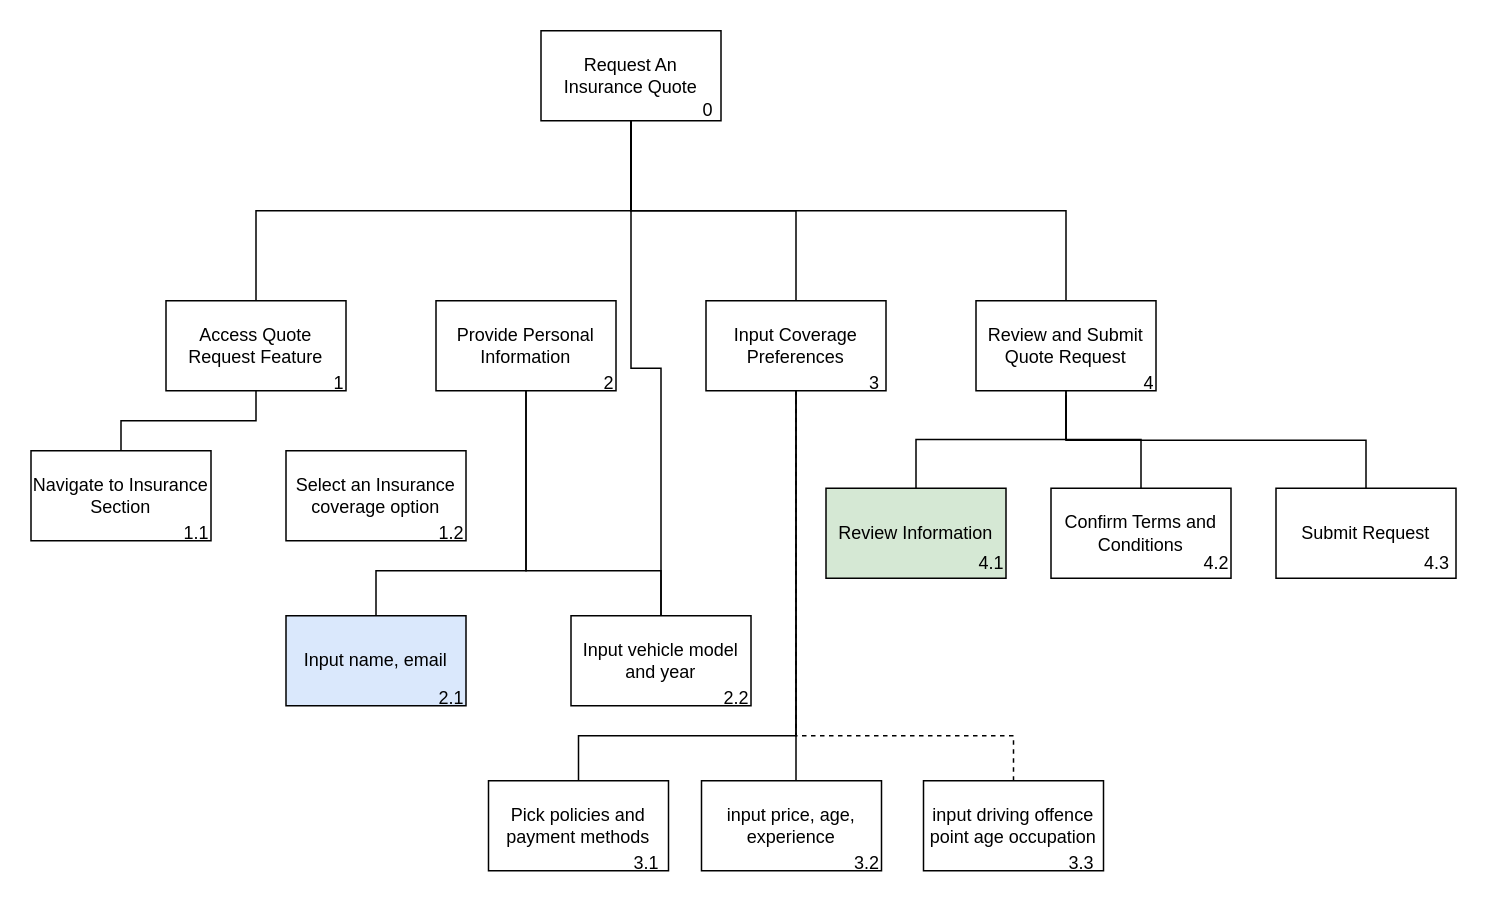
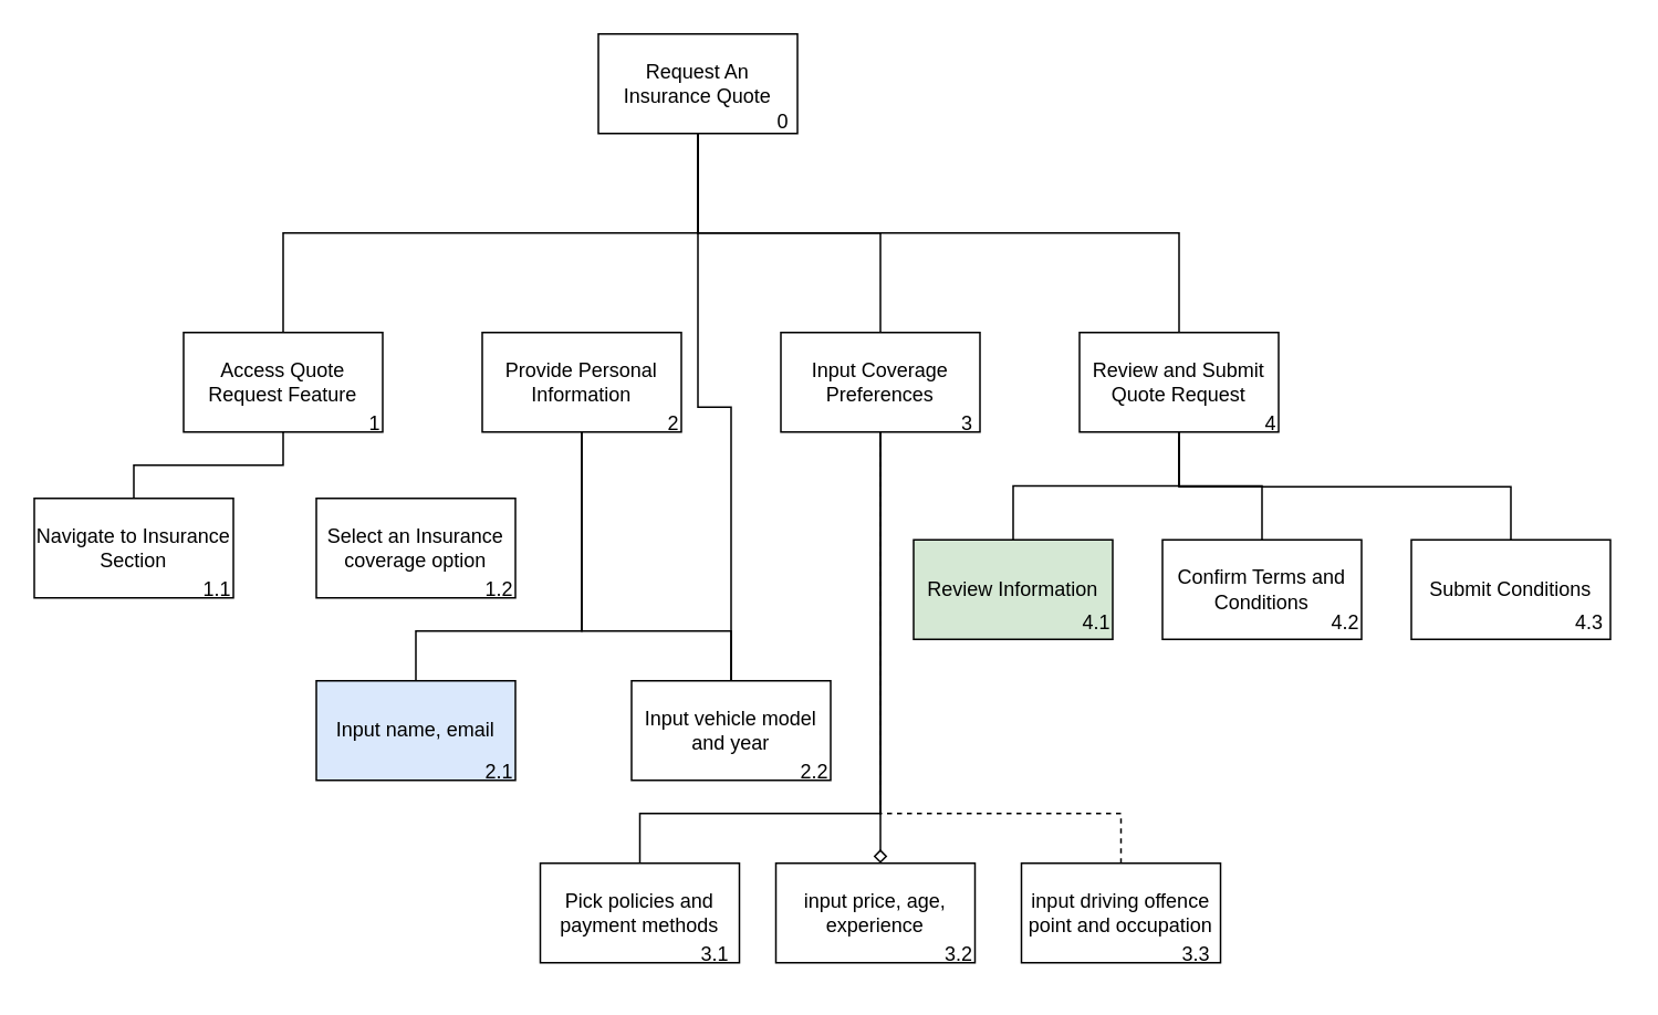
  <mxCell id="0" />
  <mxCell id="1" parent="0" />
  <mxCell id="2" value="" style="edgeStyle=orthogonalEdgeStyle;rounded=0;orthogonalLoop=1;jettySize=auto;html=1;endArrow=none;endFill=0;" edge="1" parent="1" source="6" target="8"><mxGeometry relative="1" as="geometry"><Array as="points"><mxPoint x="420" y="140" /><mxPoint x="170" y="140" /></Array></mxGeometry></mxCell>
  <mxCell id="3" style="edgeStyle=orthogonalEdgeStyle;rounded=0;orthogonalLoop=1;jettySize=auto;html=1;endArrow=none;endFill=0;" edge="1" parent="1" source="6" target="30"><mxGeometry relative="1" as="geometry" /></mxCell>
  <mxCell id="4" style="edgeStyle=orthogonalEdgeStyle;rounded=0;orthogonalLoop=1;jettySize=auto;html=1;endArrow=none;endFill=0;" edge="1" parent="1" source="6" target="15"><mxGeometry relative="1" as="geometry" /></mxCell>
  <mxCell id="5" style="edgeStyle=orthogonalEdgeStyle;rounded=0;orthogonalLoop=1;jettySize=auto;html=1;endArrow=none;endFill=0;" edge="1" parent="1" source="6" target="19"><mxGeometry relative="1" as="geometry"><Array as="points"><mxPoint x="420" y="140" /><mxPoint x="710" y="140" /></Array></mxGeometry></mxCell>
  <mxCell id="6" value="Request An Insurance Quote" style="rounded=0;whiteSpace=wrap;html=1;" vertex="1" parent="1"><mxGeometry x="360" y="20" width="120" height="60" as="geometry" /></mxCell>
  <mxCell id="7" style="edgeStyle=orthogonalEdgeStyle;rounded=0;orthogonalLoop=1;jettySize=auto;html=1;endArrow=none;endFill=0;" edge="1" parent="1" source="8" target="25"><mxGeometry relative="1" as="geometry" /></mxCell>
  <mxCell id="8" value="Access Quote Request Feature" style="whiteSpace=wrap;html=1;rounded=0;" vertex="1" parent="1"><mxGeometry x="110" y="200" width="120" height="60" as="geometry" /></mxCell>
  <mxCell id="9" style="edgeStyle=orthogonalEdgeStyle;rounded=0;orthogonalLoop=1;jettySize=auto;html=1;endArrow=none;endFill=0;" edge="1" parent="1" source="11" target="29"><mxGeometry relative="1" as="geometry"><Array as="points"><mxPoint x="350" y="380" /><mxPoint x="250" y="380" /></Array></mxGeometry></mxCell>
  <mxCell id="10" style="edgeStyle=orthogonalEdgeStyle;rounded=0;orthogonalLoop=1;jettySize=auto;html=1;endArrow=none;endFill=0;" edge="1" parent="1" source="11" target="30"><mxGeometry relative="1" as="geometry"><Array as="points"><mxPoint x="350" y="380" /><mxPoint x="440" y="380" /></Array></mxGeometry></mxCell>
  <mxCell id="11" value="Provide Personal Information" style="whiteSpace=wrap;html=1;rounded=0;" vertex="1" parent="1"><mxGeometry x="290" y="200" width="120" height="60" as="geometry" /></mxCell>
- <mxCell id="12" style="edgeStyle=orthogonalEdgeStyle;rounded=0;orthogonalLoop=1;jettySize=auto;html=1;endArrow=none;endFill=0;" edge="1" parent="1" source="15" target="34"><mxGeometry relative="1" as="geometry"><Array as="points"><mxPoint x="530" y="460" /><mxPoint x="530" y="460" /></Array></mxGeometry></mxCell>
+ <mxCell id="12" style="edgeStyle=orthogonalEdgeStyle;rounded=0;orthogonalLoop=1;jettySize=auto;html=1;endArrow=diamond;endFill=0;" edge="1" parent="1" source="15" target="34"><mxGeometry relative="1" as="geometry"><Array as="points"><mxPoint x="530" y="460" /><mxPoint x="530" y="460" /></Array></mxGeometry></mxCell>
  <mxCell id="13" style="edgeStyle=orthogonalEdgeStyle;rounded=0;orthogonalLoop=1;jettySize=auto;html=1;endArrow=none;endFill=0;" edge="1" parent="1" source="15" target="33"><mxGeometry relative="1" as="geometry"><Array as="points"><mxPoint x="530" y="490" /><mxPoint x="385" y="490" /></Array></mxGeometry></mxCell>
  <mxCell id="14" style="edgeStyle=orthogonalEdgeStyle;rounded=0;orthogonalLoop=1;jettySize=auto;html=1;endArrow=none;endFill=0;dashed=1;" edge="1" parent="1" source="15" target="35"><mxGeometry relative="1" as="geometry"><Array as="points"><mxPoint x="530" y="490" /><mxPoint x="675" y="490" /></Array></mxGeometry></mxCell>
  <mxCell id="15" value="Input Coverage Preferences" style="whiteSpace=wrap;html=1;rounded=0;" vertex="1" parent="1"><mxGeometry x="470" y="200" width="120" height="60" as="geometry" /></mxCell>
  <mxCell id="16" style="edgeStyle=orthogonalEdgeStyle;rounded=0;orthogonalLoop=1;jettySize=auto;html=1;endArrow=none;endFill=0;" edge="1" parent="1" source="19" target="39"><mxGeometry relative="1" as="geometry" /></mxCell>
  <mxCell id="17" style="edgeStyle=orthogonalEdgeStyle;rounded=0;orthogonalLoop=1;jettySize=auto;html=1;endArrow=none;endFill=0;" edge="1" parent="1" source="19" target="40"><mxGeometry relative="1" as="geometry" /></mxCell>
  <mxCell id="18" style="edgeStyle=orthogonalEdgeStyle;rounded=0;orthogonalLoop=1;jettySize=auto;html=1;endArrow=none;endFill=0;" edge="1" parent="1"><mxGeometry relative="1" as="geometry"><mxPoint x="710" y="263" as="sourcePoint" /><mxPoint x="910" y="328" as="targetPoint" /><Array as="points"><mxPoint x="710" y="293" /><mxPoint x="910" y="293" /></Array></mxGeometry></mxCell>
  <mxCell id="19" value="Review and Submit Quote Request" style="whiteSpace=wrap;html=1;rounded=0;" vertex="1" parent="1"><mxGeometry x="650" y="200" width="120" height="60" as="geometry" /></mxCell>
  <mxCell id="20" value="0" style="text;html=1;align=center;verticalAlign=middle;resizable=0;points=[];autosize=1;strokeColor=none;fillColor=none;" vertex="1" parent="1"><mxGeometry x="456" y="58" width="30" height="30" as="geometry" /></mxCell>
  <mxCell id="21" value="1" style="text;html=1;align=center;verticalAlign=middle;resizable=0;points=[];autosize=1;strokeColor=none;fillColor=none;" vertex="1" parent="1"><mxGeometry x="210" y="240" width="30" height="30" as="geometry" /></mxCell>
  <mxCell id="22" value="2" style="text;html=1;align=center;verticalAlign=middle;resizable=0;points=[];autosize=1;strokeColor=none;fillColor=none;" vertex="1" parent="1"><mxGeometry x="390" y="240" width="30" height="30" as="geometry" /></mxCell>
  <mxCell id="23" value="3" style="text;html=1;align=center;verticalAlign=middle;resizable=0;points=[];autosize=1;strokeColor=none;fillColor=none;" vertex="1" parent="1"><mxGeometry x="567" y="240" width="30" height="30" as="geometry" /></mxCell>
  <mxCell id="24" value="4" style="text;html=1;align=center;verticalAlign=middle;resizable=0;points=[];autosize=1;strokeColor=none;fillColor=none;" vertex="1" parent="1"><mxGeometry x="750" y="240" width="30" height="30" as="geometry" /></mxCell>
  <mxCell id="25" value="Navigate to Insurance Section" style="whiteSpace=wrap;html=1;rounded=0;" vertex="1" parent="1"><mxGeometry x="20" y="300" width="120" height="60" as="geometry" /></mxCell>
  <mxCell id="26" value="Select an Insurance coverage option" style="whiteSpace=wrap;html=1;" vertex="1" parent="1"><mxGeometry x="190" y="300" width="120" height="60" as="geometry" /></mxCell>
  <mxCell id="27" value="1.1" style="text;html=1;align=center;verticalAlign=middle;resizable=0;points=[];autosize=1;strokeColor=none;fillColor=none;" vertex="1" parent="1"><mxGeometry x="110" y="340" width="40" height="30" as="geometry" /></mxCell>
  <mxCell id="28" value="1.2" style="text;html=1;align=center;verticalAlign=middle;resizable=0;points=[];autosize=1;strokeColor=none;fillColor=none;" vertex="1" parent="1"><mxGeometry x="280" y="340" width="40" height="30" as="geometry" /></mxCell>
  <mxCell id="29" value="Input name, email" style="whiteSpace=wrap;html=1;fillColor=#dae8fc;" vertex="1" parent="1"><mxGeometry x="190" y="410" width="120" height="60" as="geometry" /></mxCell>
  <mxCell id="30" value="Input vehicle model and year" style="whiteSpace=wrap;html=1;" vertex="1" parent="1"><mxGeometry x="380" y="410" width="120" height="60" as="geometry" /></mxCell>
  <mxCell id="31" value="2.1" style="text;html=1;align=center;verticalAlign=middle;resizable=0;points=[];autosize=1;strokeColor=none;fillColor=none;" vertex="1" parent="1"><mxGeometry x="280" y="450" width="40" height="30" as="geometry" /></mxCell>
  <mxCell id="32" value="2.2" style="text;html=1;align=center;verticalAlign=middle;resizable=0;points=[];autosize=1;strokeColor=none;fillColor=none;" vertex="1" parent="1"><mxGeometry x="470" y="450" width="40" height="30" as="geometry" /></mxCell>
  <mxCell id="33" value="Pick policies and payment methods" style="whiteSpace=wrap;html=1;" vertex="1" parent="1"><mxGeometry x="325" y="520" width="120" height="60" as="geometry" /></mxCell>
  <mxCell id="34" value="input price, age, experience" style="whiteSpace=wrap;html=1;" vertex="1" parent="1"><mxGeometry x="467" y="520" width="120" height="60" as="geometry" /></mxCell>
- <mxCell id="35" value="input driving offence point age occupation" style="whiteSpace=wrap;html=1;" vertex="1" parent="1"><mxGeometry x="615" y="520" width="120" height="60" as="geometry" /></mxCell>
+ <mxCell id="35" value="input driving offence point and occupation" style="whiteSpace=wrap;html=1;" vertex="1" parent="1"><mxGeometry x="615" y="520" width="120" height="60" as="geometry" /></mxCell>
  <mxCell id="36" value="3.1" style="text;html=1;align=center;verticalAlign=middle;resizable=0;points=[];autosize=1;strokeColor=none;fillColor=none;" vertex="1" parent="1"><mxGeometry x="410" y="560" width="40" height="30" as="geometry" /></mxCell>
  <mxCell id="37" value="3.2" style="text;html=1;align=center;verticalAlign=middle;resizable=0;points=[];autosize=1;strokeColor=none;fillColor=none;" vertex="1" parent="1"><mxGeometry x="557" y="560" width="40" height="30" as="geometry" /></mxCell>
  <mxCell id="38" value="3.3" style="text;html=1;align=center;verticalAlign=middle;resizable=0;points=[];autosize=1;strokeColor=none;fillColor=none;" vertex="1" parent="1"><mxGeometry x="700" y="560" width="40" height="30" as="geometry" /></mxCell>
  <mxCell id="39" value="Review Information" style="whiteSpace=wrap;html=1;fillColor=#d5e8d4;" vertex="1" parent="1"><mxGeometry x="550" y="325" width="120" height="60" as="geometry" /></mxCell>
  <mxCell id="40" value="Confirm Terms and Conditions" style="whiteSpace=wrap;html=1;" vertex="1" parent="1"><mxGeometry x="700" y="325" width="120" height="60" as="geometry" /></mxCell>
- <mxCell id="41" value="Submit Request" style="whiteSpace=wrap;html=1;" vertex="1" parent="1"><mxGeometry x="850" y="325" width="120" height="60" as="geometry" /></mxCell>
+ <mxCell id="41" value="Submit Conditions" style="whiteSpace=wrap;html=1;" vertex="1" parent="1"><mxGeometry x="850" y="325" width="120" height="60" as="geometry" /></mxCell>
  <mxCell id="42" value="4.1" style="text;html=1;align=center;verticalAlign=middle;resizable=0;points=[];autosize=1;strokeColor=none;fillColor=none;" vertex="1" parent="1"><mxGeometry x="640" y="360" width="40" height="30" as="geometry" /></mxCell>
  <mxCell id="43" value="4.2" style="text;html=1;align=center;verticalAlign=middle;resizable=0;points=[];autosize=1;strokeColor=none;fillColor=none;" vertex="1" parent="1"><mxGeometry x="790" y="360" width="40" height="30" as="geometry" /></mxCell>
  <mxCell id="44" value="4.3" style="text;html=1;align=center;verticalAlign=middle;resizable=0;points=[];autosize=1;strokeColor=none;fillColor=none;" vertex="1" parent="1"><mxGeometry x="937" y="360" width="40" height="30" as="geometry" /></mxCell>
